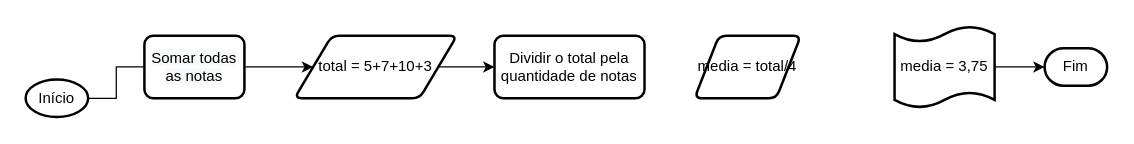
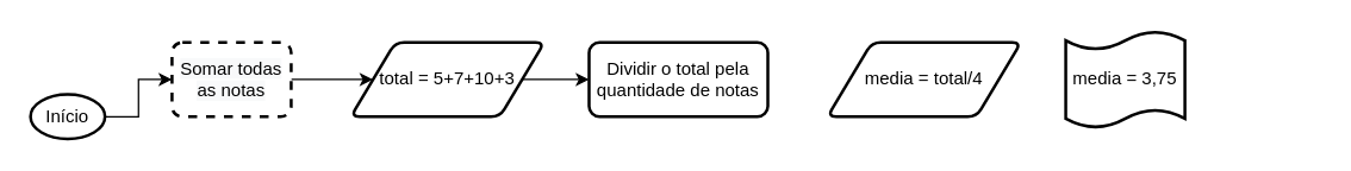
  <mxCell id="0" />
  <mxCell id="1" parent="0" />
  <mxCell id="2" style="edgeStyle=orthogonalEdgeStyle;rounded=0;orthogonalLoop=1;jettySize=auto;html=1;" parent="1" source="3" target="12" edge="1"><mxGeometry relative="1" as="geometry" /></mxCell>
- <mxCell id="3" value="&lt;meta charset=&quot;utf-8&quot;&gt;&lt;span style=&quot;color: rgb(0, 0, 0); font-family: helvetica; font-size: 12px; font-style: normal; font-weight: 400; letter-spacing: normal; text-align: center; text-indent: 0px; text-transform: none; word-spacing: 0px; background-color: rgb(248, 249, 250); display: inline; float: none;&quot;&gt;Somar todas as notas&lt;/span&gt;" style="rounded=1;whiteSpace=wrap;html=1;absoluteArcSize=1;arcSize=14;strokeWidth=2;" parent="1" vertex="1"><mxGeometry x="115" y="28" width="80" height="50" as="geometry" /></mxCell>
+ <mxCell id="3" value="&lt;meta charset=&quot;utf-8&quot;&gt;&lt;span style=&quot;color: rgb(0, 0, 0); font-family: helvetica; font-size: 12px; font-style: normal; font-weight: 400; letter-spacing: normal; text-align: center; text-indent: 0px; text-transform: none; word-spacing: 0px; background-color: rgb(248, 249, 250); display: inline; float: none;&quot;&gt;Somar todas as notas&lt;/span&gt;" style="rounded=1;whiteSpace=wrap;html=1;absoluteArcSize=1;arcSize=14;strokeWidth=2;dashed=1;" parent="1" vertex="1"><mxGeometry x="115" y="28" width="80" height="50" as="geometry" /></mxCell>
  <mxCell id="4" value="&lt;span&gt;Dividir o total pela quantidade de notas&lt;/span&gt;" style="rounded=1;whiteSpace=wrap;html=1;absoluteArcSize=1;arcSize=14;strokeWidth=2;" parent="1" vertex="1"><mxGeometry x="395" y="28" width="120" height="50" as="geometry" /></mxCell>
- <mxCell id="5" style="edgeStyle=orthogonalEdgeStyle;rounded=0;orthogonalLoop=1;jettySize=auto;html=1;endArrow=none;" parent="1" source="6" target="3" edge="1"><mxGeometry relative="1" as="geometry" /></mxCell>
+ <mxCell id="5" style="edgeStyle=orthogonalEdgeStyle;rounded=0;orthogonalLoop=1;jettySize=auto;html=1;" parent="1" source="6" target="3" edge="1"><mxGeometry relative="1" as="geometry" /></mxCell>
  <mxCell id="6" value="Início" style="strokeWidth=2;html=1;shape=mxgraph.flowchart.start_1;whiteSpace=wrap;" parent="1" vertex="1"><mxGeometry x="20" y="63" width="50" height="30" as="geometry" /></mxCell>
- <mxCell id="7" style="edgeStyle=orthogonalEdgeStyle;rounded=0;orthogonalLoop=1;jettySize=auto;html=1;" parent="1" source="8" target="10" edge="1"><mxGeometry relative="1" as="geometry" /></mxCell>
  <mxCell id="8" value="media = 3,75" style="shape=tape;whiteSpace=wrap;html=1;strokeWidth=2;size=0.19" parent="1" vertex="1"><mxGeometry x="715" y="20.5" width="80" height="65" as="geometry" /></mxCell>
- <mxCell id="9" value="media = total/4" style="shape=parallelogram;html=1;strokeWidth=2;perimeter=parallelogramPerimeter;whiteSpace=wrap;rounded=1;arcSize=12;size=0.23;" parent="1" vertex="1"><mxGeometry x="555" y="28" width="85" height="50" as="geometry" /></mxCell>
- <mxCell id="10" value="Fim" style="strokeWidth=2;html=1;shape=mxgraph.flowchart.terminator;whiteSpace=wrap;" parent="1" vertex="1"><mxGeometry x="835" y="38" width="50" height="30" as="geometry" /></mxCell>
+ <mxCell id="9" value="media = total/4" style="shape=parallelogram;html=1;strokeWidth=2;perimeter=parallelogramPerimeter;whiteSpace=wrap;rounded=1;arcSize=12;size=0.23;" parent="1" vertex="1"><mxGeometry x="555" y="28" width="130" height="50" as="geometry" /></mxCell>
  <mxCell id="11" style="edgeStyle=orthogonalEdgeStyle;rounded=0;orthogonalLoop=1;jettySize=auto;html=1;" parent="1" source="12" target="4" edge="1"><mxGeometry relative="1" as="geometry" /></mxCell>
  <mxCell id="12" value="total = 5+7+10+3" style="shape=parallelogram;html=1;strokeWidth=2;perimeter=parallelogramPerimeter;whiteSpace=wrap;rounded=1;arcSize=12;size=0.23;" parent="1" vertex="1"><mxGeometry x="235" y="28" width="130" height="50" as="geometry" /></mxCell>
